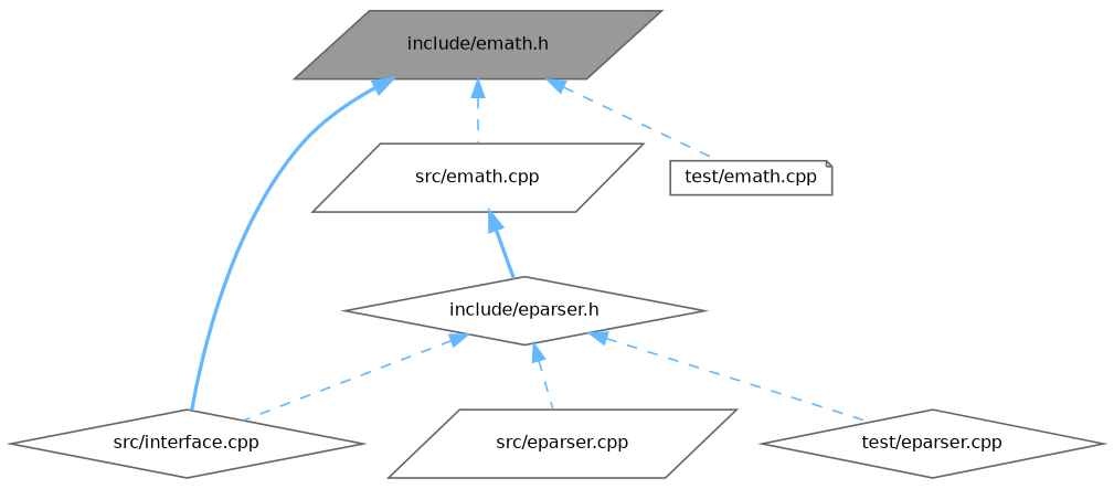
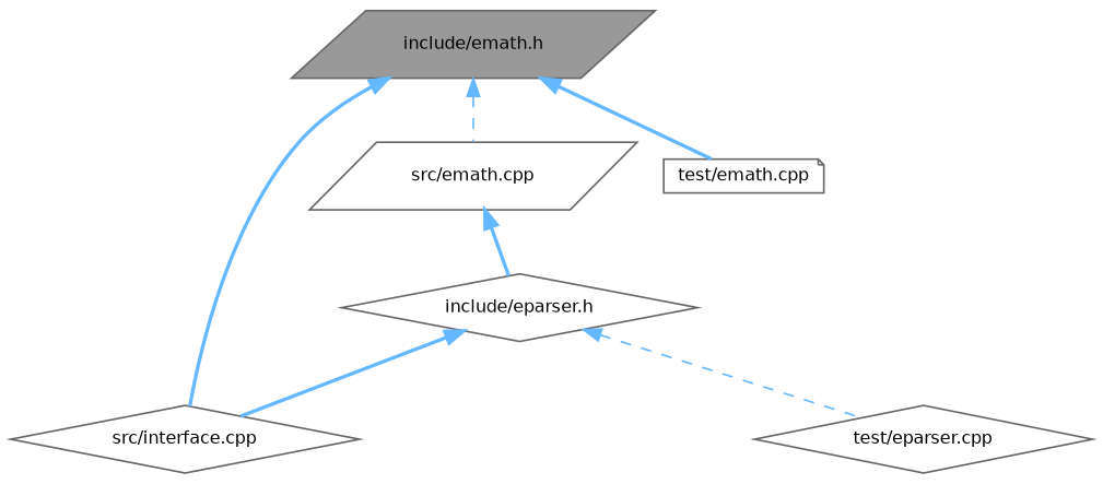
  digraph {
    node [color=grey40 fillcolor=white fontname=Helvetica fontsize=10 shape=parallelogram style=filled]
    edge [color=steelblue1 dir=back fontname=Helvetica fontsize=10 labelfontname=Helvetica labelfontsize=10 style=dashed]
    n1 [color=gray40 fillcolor=grey60 fontcolor=black height=0.2 label="include/emath.h" width=0.4]
    n2 [height=0.2 label="src/interface.cpp" shape=diamond width=0.4]
    n3 [height=0.2 label="src/emath.cpp" width=0.4]
    n4 [height=0.2 label="test/emath.cpp" shape=note width=0.4]
    n5 [height=0.2 label="include/eparser.h" shape=diamond width=0.4]
-   n6 [height=0.2 label="src/eparser.cpp" width=0.4]
    n7 [height=0.2 label="test/eparser.cpp" shape=diamond width=0.4]
    n1 -> n2 [style=bold]
    n1 -> n3
-   n1 -> n4
+   n1 -> n4 [style=bold]
    n3 -> n5 [style=bold]
-   n5 -> n2
-   n5 -> n6
+   n5 -> n2 [style=bold]
    n5 -> n7
  }
